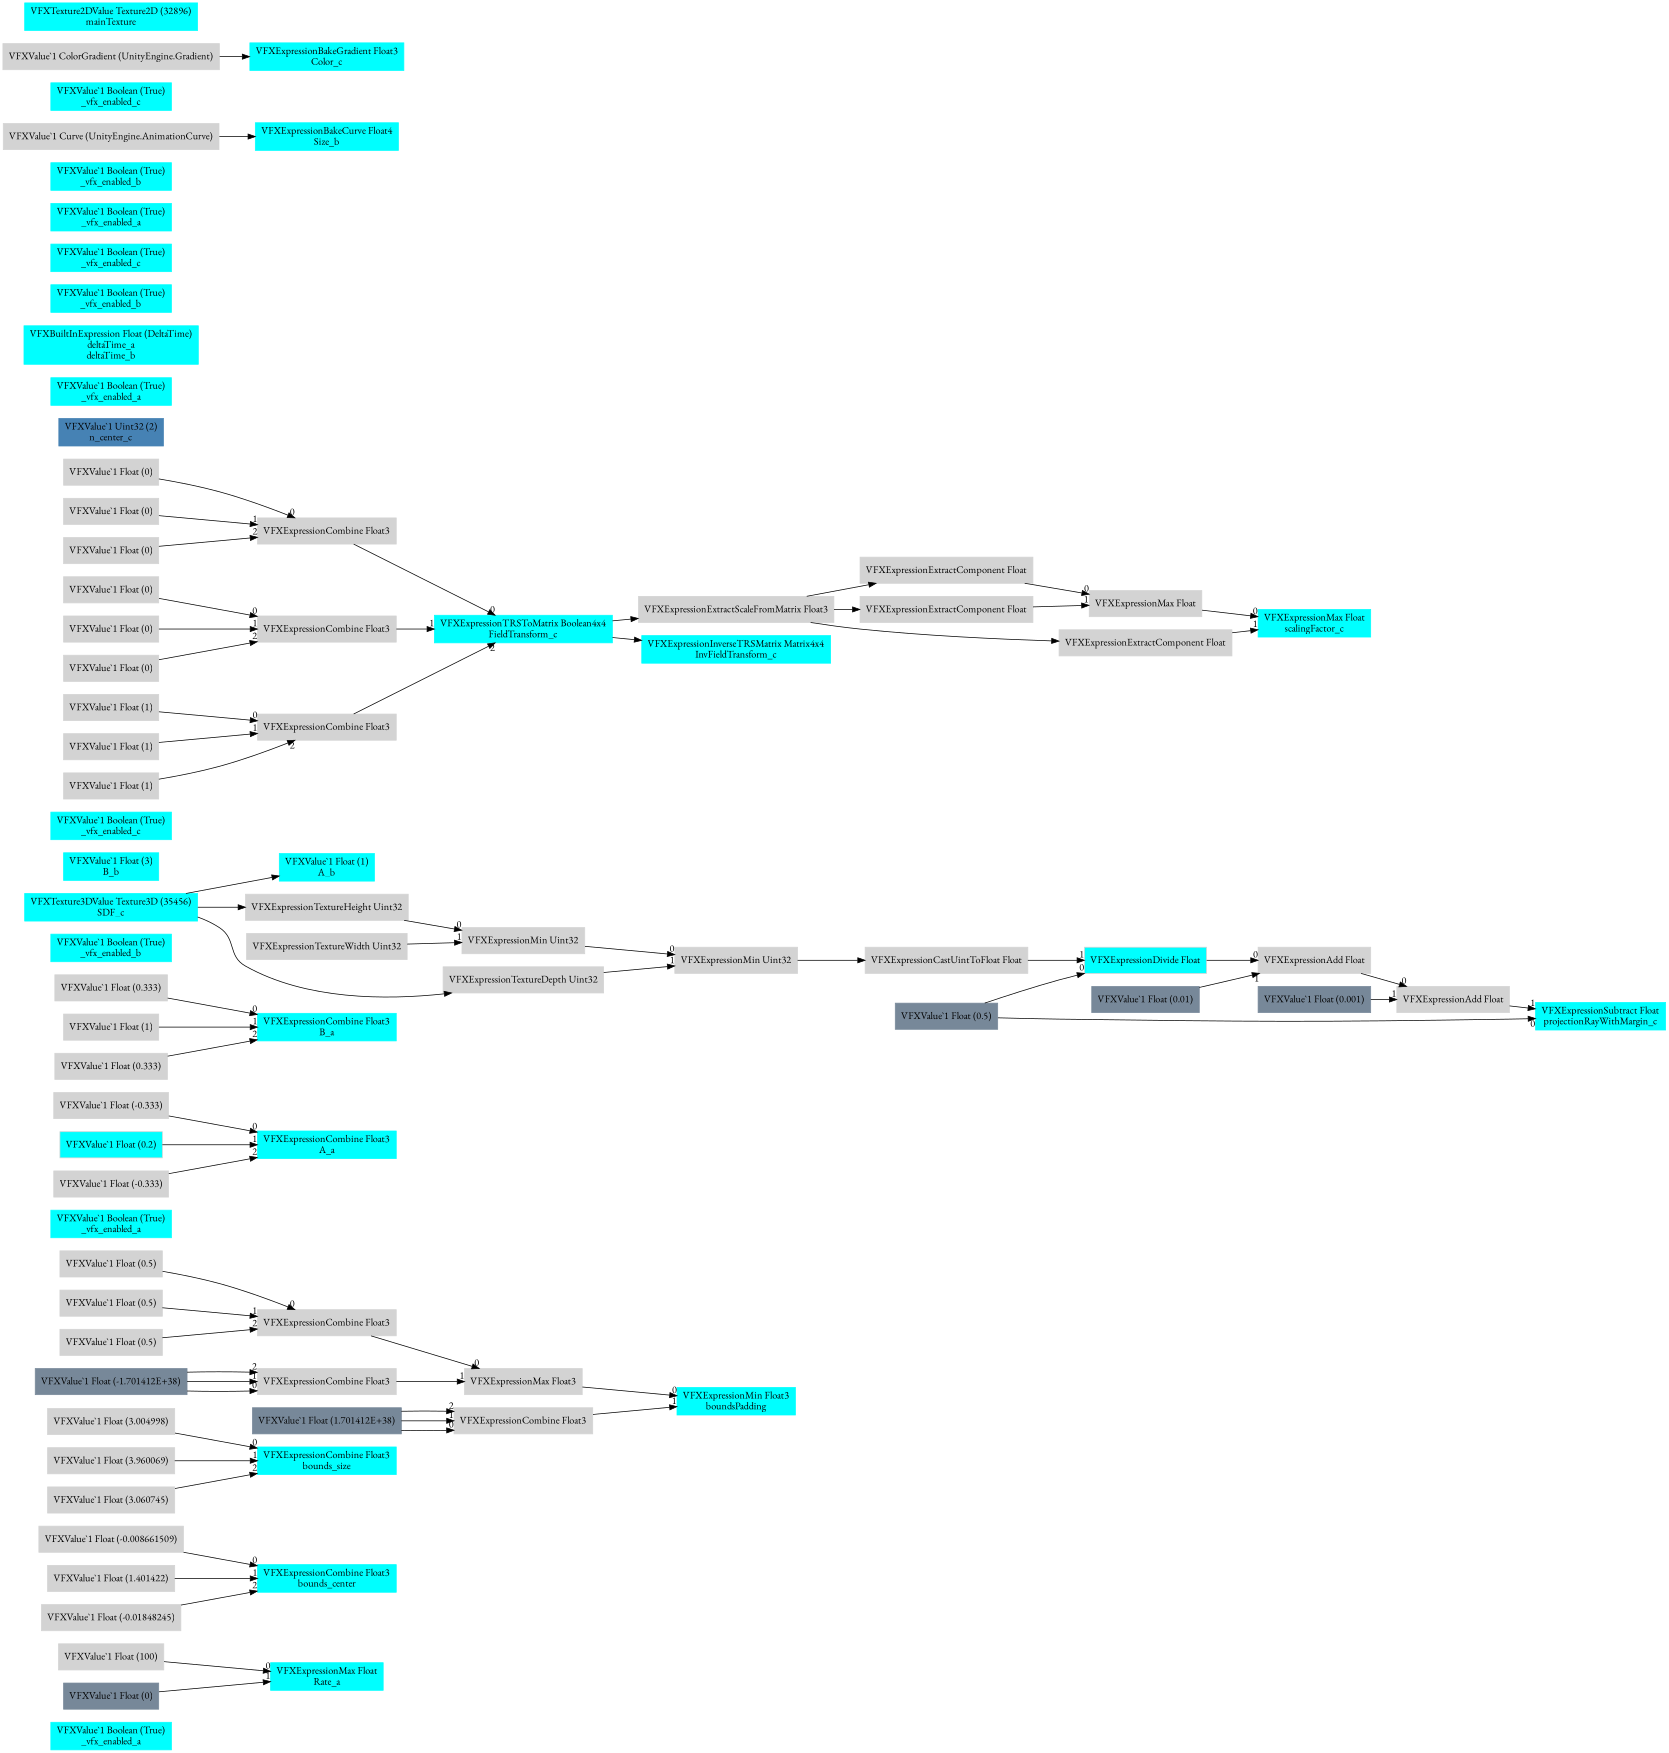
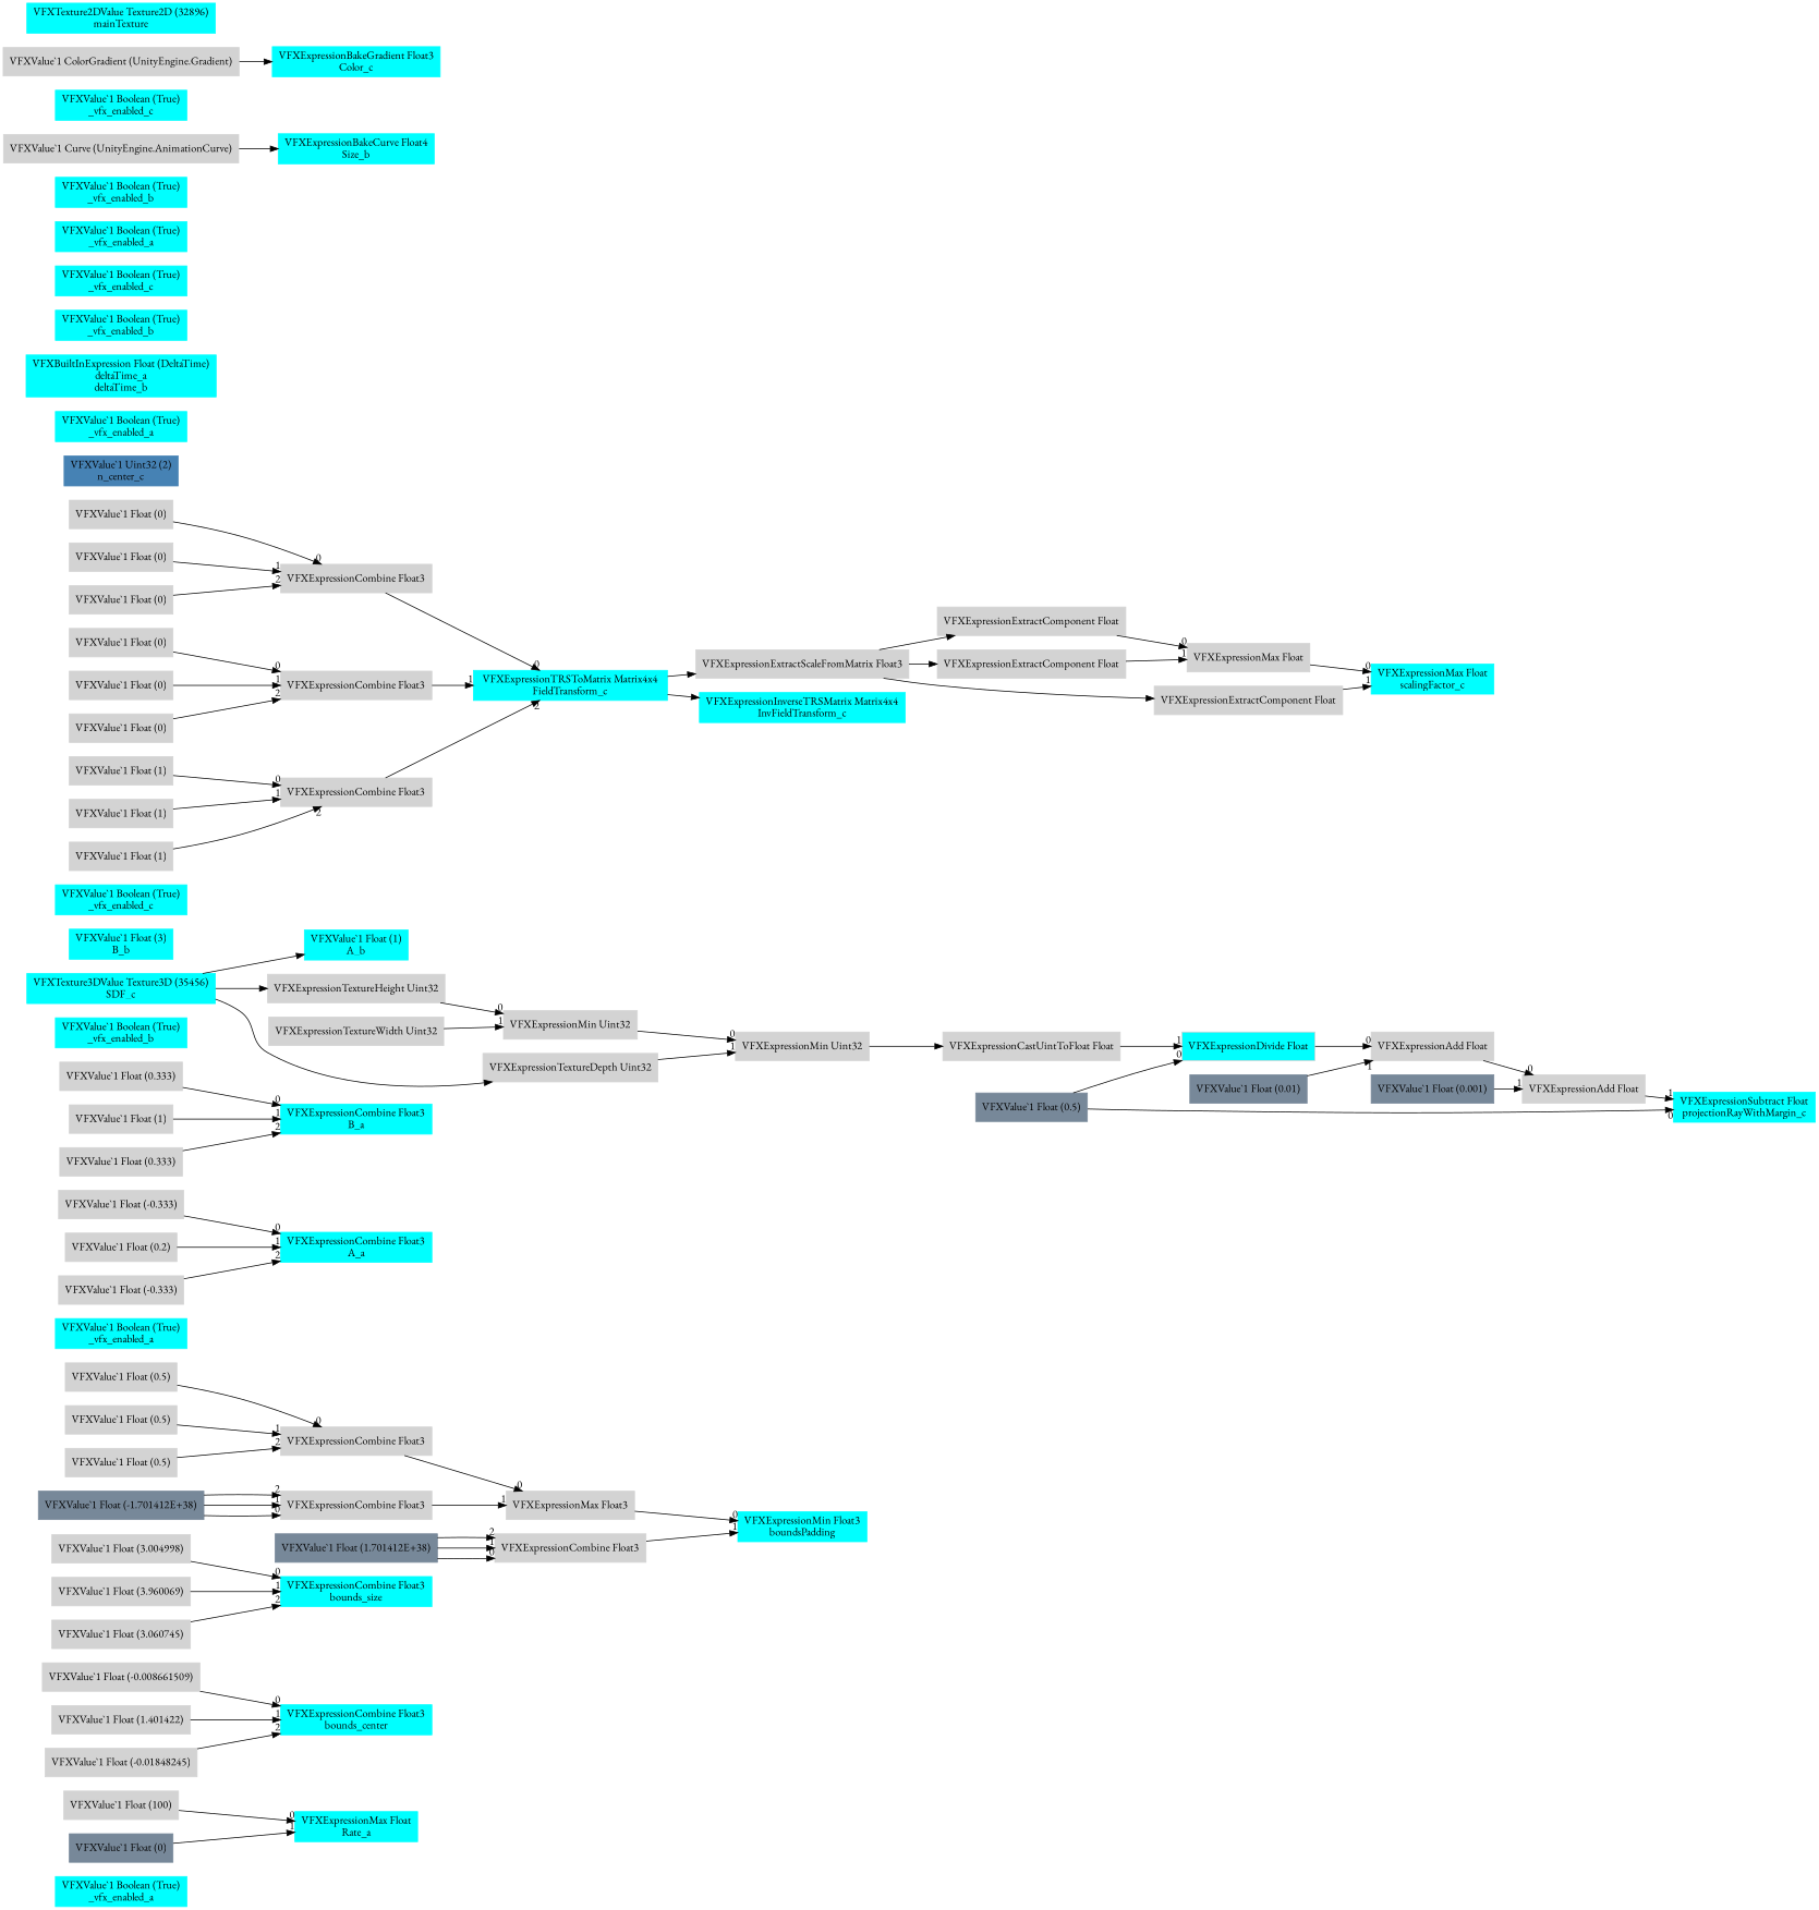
  digraph {
    fontname="EB Garamond"
    rankdir=LR
    node [color=lightgray fontname="EB Garamond" shape=box style=filled]
    edge [fontname="EB Garamond" headlabel=0]
    n1 [color=cyan label="VFXValue`1 Boolean (True)\n_vfx_enabled_a"]
    n2 [color=cyan label="VFXExpressionMax Float\nRate_a"]
    n3 [label="VFXValue`1 Float (100)"]
    n4 [color=lightslategray label="VFXValue`1 Float (0)"]
    n5 [color=cyan label="VFXExpressionCombine Float3\nbounds_center"]
    n6 [label="VFXValue`1 Float (-0.008661509)"]
    n7 [label="VFXValue`1 Float (1.401422)"]
    n8 [label="VFXValue`1 Float (-0.01848245)"]
    n9 [color=cyan label="VFXExpressionCombine Float3\nbounds_size"]
    n10 [label="VFXValue`1 Float (3.004998)"]
    n11 [label="VFXValue`1 Float (3.960069)"]
    n12 [label="VFXValue`1 Float (3.060745)"]
    n13 [color=cyan label="VFXExpressionMin Float3\nboundsPadding"]
    n14 [label="VFXExpressionMax Float3"]
    n15 [label="VFXExpressionCombine Float3"]
    n16 [label="VFXValue`1 Float (0.5)"]
    n17 [label="VFXValue`1 Float (0.5)"]
    n18 [label="VFXValue`1 Float (0.5)"]
    n19 [label="VFXExpressionCombine Float3"]
    n20 [color=lightslategray label="VFXValue`1 Float (-1.701412E+38)"]
    n21 [label="VFXExpressionCombine Float3"]
    n22 [color=lightslategray label="VFXValue`1 Float (1.701412E+38)"]
    n23 [color=cyan label="VFXValue`1 Boolean (True)\n_vfx_enabled_a"]
    n24 [color=cyan label="VFXExpressionCombine Float3\nA_a"]
    n25 [label="VFXValue`1 Float (-0.333)"]
-   n26 [label="VFXValue`1 Float (0.2)" fillcolor=cyan]
+   n26 [label="VFXValue`1 Float (0.2)"]
    n27 [label="VFXValue`1 Float (-0.333)"]
    n28 [color=cyan label="VFXExpressionCombine Float3\nB_a"]
    n29 [label="VFXValue`1 Float (0.333)"]
    n30 [label="VFXValue`1 Float (1)"]
    n31 [label="VFXValue`1 Float (0.333)"]
    n32 [color=cyan label="VFXValue`1 Boolean (True)\n_vfx_enabled_b"]
    n33 [color=cyan label="VFXValue`1 Float (1)\nA_b"]
    n34 [color=cyan label="VFXValue`1 Float (3)\nB_b"]
    n35 [color=cyan label="VFXValue`1 Boolean (True)\n_vfx_enabled_c"]
    n36 [color=cyan label="VFXTexture3DValue Texture3D (35456)\nSDF_c"]
    n37 [label="VFXExpressionTextureHeight Uint32"]
    n38 [label="VFXExpressionTextureDepth Uint32"]
    n39 [label="VFXExpressionMin Uint32"]
    n40 [label="VFXExpressionTextureWidth Uint32"]
    n41 [label="VFXExpressionMin Uint32"]
-   n42 [color=cyan label="VFXExpressionTRSToMatrix Boolean4x4\nFieldTransform_c"]
+   n42 [color=cyan label="VFXExpressionTRSToMatrix Matrix4x4\nFieldTransform_c"]
    n43 [label="VFXExpressionExtractScaleFromMatrix Float3"]
    n44 [color=cyan label="VFXExpressionInverseTRSMatrix Matrix4x4\nInvFieldTransform_c"]
    n45 [label="VFXExpressionExtractComponent Float"]
    n46 [label="VFXExpressionExtractComponent Float"]
    n47 [label="VFXExpressionExtractComponent Float"]
    n48 [label="VFXExpressionCombine Float3"]
    n49 [label="VFXValue`1 Float (0)"]
    n50 [label="VFXValue`1 Float (0)"]
    n51 [label="VFXValue`1 Float (0)"]
    n52 [label="VFXExpressionCombine Float3"]
    n53 [label="VFXValue`1 Float (0)"]
    n54 [label="VFXValue`1 Float (0)"]
    n55 [label="VFXValue`1 Float (0)"]
    n56 [label="VFXExpressionCombine Float3"]
    n57 [label="VFXValue`1 Float (1)"]
    n58 [label="VFXValue`1 Float (1)"]
    n59 [label="VFXValue`1 Float (1)"]
    n60 [color=cyan label="VFXExpressionMax Float\nscalingFactor_c"]
    n61 [label="VFXExpressionMax Float"]
    n62 [color=cyan label="VFXExpressionSubtract Float\nprojectionRayWithMargin_c"]
    n63 [color=lightslategray label="VFXValue`1 Float (0.5)"]
    n64 [fillcolor=cyan label="VFXExpressionDivide Float"]
    n65 [label="VFXExpressionAdd Float"]
    n66 [label="VFXExpressionAdd Float"]
    n67 [label="VFXExpressionCastUintToFloat Float"]
    n68 [color=lightslategray label="VFXValue`1 Float (0.01)"]
    n69 [color=lightslategray label="VFXValue`1 Float (0.001)"]
    n70 [color=steelblue label="VFXValue`1 Uint32 (2)\nn_center_c"]
    n71 [color=cyan label="VFXValue`1 Boolean (True)\n_vfx_enabled_a"]
    n72 [color=cyan label="VFXBuiltInExpression Float (DeltaTime)\ndeltaTime_a\ndeltaTime_b"]
    n73 [color=cyan label="VFXValue`1 Boolean (True)\n_vfx_enabled_b"]
    n74 [color=cyan label="VFXValue`1 Boolean (True)\n_vfx_enabled_c"]
    n75 [color=cyan label="VFXValue`1 Boolean (True)\n_vfx_enabled_a"]
    n76 [color=cyan label="VFXValue`1 Boolean (True)\n_vfx_enabled_b"]
    n77 [color=cyan label="VFXExpressionBakeCurve Float4\nSize_b"]
    n78 [label="VFXValue`1 Curve (UnityEngine.AnimationCurve)"]
    n79 [color=cyan label="VFXValue`1 Boolean (True)\n_vfx_enabled_c"]
    n80 [color=cyan label="VFXExpressionBakeGradient Float3\nColor_c"]
    n81 [label="VFXValue`1 ColorGradient (UnityEngine.Gradient)"]
    n82 [color=cyan label="VFXTexture2DValue Texture2D (32896)\nmainTexture"]
    n3 -> n2
    n4 -> n2 [headlabel=1]
    n6 -> n5
    n7 -> n5 [headlabel=1]
    n8 -> n5 [headlabel=2]
    n10 -> n9
    n11 -> n9 [headlabel=1]
    n12 -> n9 [headlabel=2]
    n14 -> n13
    n15 -> n14
    n16 -> n15
    n17 -> n15 [headlabel=1]
    n18 -> n15 [headlabel=2]
    n19 -> n14 [headlabel=1]
    n20 -> n19
    n20 -> n19 [headlabel=1]
    n20 -> n19 [headlabel=2]
    n21 -> n13 [headlabel=1]
    n22 -> n21
    n22 -> n21 [headlabel=1]
    n22 -> n21 [headlabel=2]
    n25 -> n24
    n26 -> n24 [headlabel=1]
    n27 -> n24 [headlabel=2]
    n29 -> n28
    n30 -> n28 [headlabel=1]
    n31 -> n28 [headlabel=2]
    n36 -> n33 [headlabel=""]
    n36 -> n37 [headlabel=""]
    n36 -> n38 [headlabel=""]
    n37 -> n39
    n38 -> n41 [headlabel=1]
    n39 -> n41
    n40 -> n39 [headlabel=1]
    n41 -> n67 [headlabel=""]
    n42 -> n43 [headlabel=""]
    n42 -> n44 [headlabel=""]
    n43 -> n45 [headlabel=""]
    n43 -> n46 [headlabel=""]
    n43 -> n47 [headlabel=""]
    n45 -> n61
    n46 -> n61 [headlabel=1]
    n47 -> n60 [headlabel=1]
    n48 -> n42
    n49 -> n48
    n50 -> n48 [headlabel=1]
    n51 -> n48 [headlabel=2]
    n52 -> n42 [headlabel=1]
    n53 -> n52
    n54 -> n52 [headlabel=1]
    n55 -> n52 [headlabel=2]
    n56 -> n42 [headlabel=2]
    n57 -> n56
    n58 -> n56 [headlabel=1]
    n59 -> n56 [headlabel=2]
    n61 -> n60
    n63 -> n62
    n63 -> n64
    n64 -> n65
    n65 -> n66
    n66 -> n62 [headlabel=1]
    n67 -> n64 [headlabel=1]
    n68 -> n65 [headlabel=1]
    n69 -> n66 [headlabel=1]
    n78 -> n77 [headlabel=""]
    n81 -> n80 [headlabel=""]
  }
